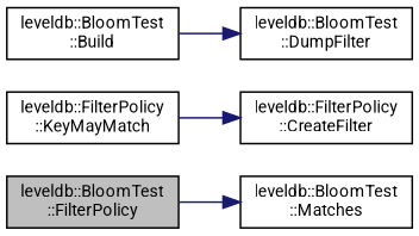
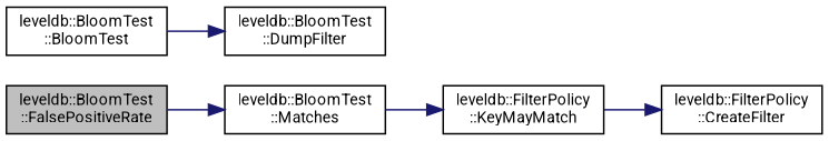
  digraph {
    fontname=Roboto
    rankdir=LR
    node [color=black fillcolor=white fontname=Roboto fontsize=10 shape=record style=filled]
    edge [color=midnightblue fontname=Roboto fontsize=10 labelfontname=Helvetica labelfontsize=10 style=solid]
-   n1 [fillcolor=grey75 fontcolor=black height=0.2 label="leveldb::BloomTest\l::FilterPolicy" width=0.4]
+   n1 [fillcolor=grey75 fontcolor=black height=0.2 label="leveldb::BloomTest\l::FalsePositiveRate" width=0.4]
    n2 [height=0.2 label="leveldb::BloomTest\l::Matches" width=0.4]
    n3 [height=0.2 label="leveldb::FilterPolicy\l::KeyMayMatch" width=0.4]
-   n4 [height=0.2 label="leveldb::BloomTest\l::Build" width=0.4]
+   n4 [height=0.2 label="leveldb::BloomTest\l::BloomTest" width=0.4]
    n5 [height=0.2 label="leveldb::BloomTest\l::DumpFilter" width=0.4]
    n6 [height=0.2 label="leveldb::FilterPolicy\l::CreateFilter" width=0.4]
    n1 -> n2
+   n2 -> n3
    n3 -> n6
    n4 -> n5
  }
